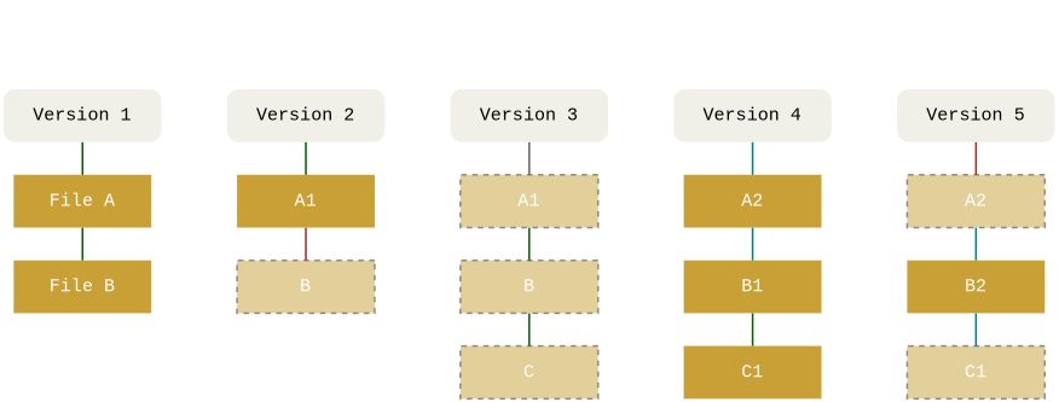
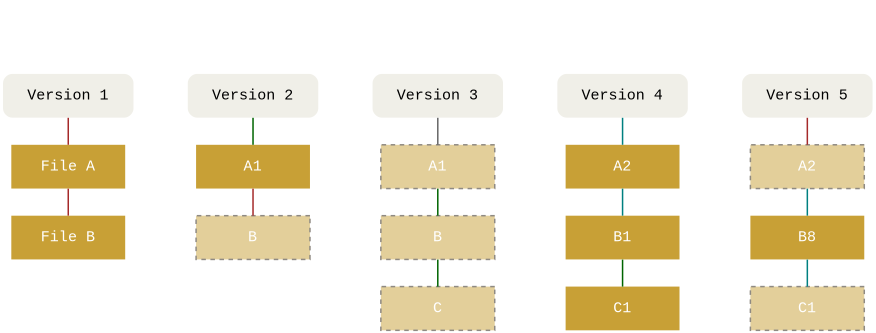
  digraph {
    nodesep=.5
    rankdir=LR
    ranksep=1
    node [color="#8f8a83" fillcolor="#c8a036" fontcolor="#ffffff" fontname="Menlo, Monaco, Consolas, Lucida Console, Courier New, monospace" fontsize=20 margin=".45,.25" penwidth=0 shape=box style=filled]
    edge [color="#8f8a83" dir=none penwidth=2 style=invis]
    n1 [label="File B" width=2.1]
    n2 [label="File A" width=2.1]
    n3 [fillcolor="#f0efe8" fontcolor="#000000" label="Version 1" style="rounded,filled" width=2.1]
    n4 [fillcolor="#c8a03680" label=B penwidth=2 style="dashed,filled" width=2.1]
    n5 [label=A1 width=2.1]
    n6 [fillcolor="#f0efe8" fontcolor="#000000" label="Version 2" style="rounded,filled" width=2.1]
    n7 [fillcolor="#c8a03680" label=C penwidth=2 style="dashed,filled" width=2.1]
    n8 [fillcolor="#c8a03680" label=B penwidth=2 style="dashed,filled" width=2.1]
    n9 [fillcolor="#c8a03680" label=A1 penwidth=2 style="dashed,filled" width=2.1]
    n10 [fillcolor="#f0efe8" fontcolor="#000000" label="Version 3" style="rounded,filled" width=2.1]
    n11 [label=C1 width=2.1]
    n12 [label=B1 width=2.1]
    n13 [label=A2 width=2.1]
    n14 [fillcolor="#f0efe8" fontcolor="#000000" label="Version 4" style="rounded,filled" width=2.1]
    n15 [fillcolor="#c8a03680" label=C1 penwidth=2 style="dashed,filled" width=2.1]
-   n16 [label=B2 width=2.1]
+   n16 [label=B8 width=2.1]
    n17 [fillcolor="#c8a03680" label=A2 penwidth=2 style="dashed,filled" width=2.1]
    n18 [fillcolor="#f0efe8" fontcolor="#000000" label="Version 5" style="rounded,filled" width=2.1]
    file_c_1 [style=invis width=2.1]
    subgraph sub_1 {
      rank=same
      n1
      n2
      n3
    }
    subgraph sub_2 {
      rank=same
      n4
      n5
      n6
    }
    subgraph sub_3 {
      rank=same
      n7
      n8
      n9
      n10
    }
    subgraph sub_4 {
      rank=same
      n11
      n12
      n13
      n14
    }
    subgraph sub_5 {
      rank=same
      n15
      n16
      n17
      n18
    }
    n1 -> n4
-   n2 -> n1 [color=darkgreen style=solid]
+   n2 -> n1 [color=brown style=solid]
    n2 -> n5
-   n3 -> n2 [color=darkgreen style=solid]
+   n3 -> n2 [color=brown style=solid]
    n3 -> n6
    n4 -> n8
    n5 -> n4 [color=brown style=solid]
    n5 -> n9
    n6 -> n5 [color=darkgreen style=solid]
    n6 -> n10
    n7 -> n11
    n8 -> n7 [color=darkgreen style=solid]
    n8 -> n12
    n9 -> n8 [color=darkgreen style=solid]
    n9 -> n13
    n10 -> n9 [color=gray40 style=solid]
    n10 -> n14
    n11 -> n15
    n12 -> n11 [color=darkgreen style=solid]
    n12 -> n16
    n13 -> n12 [color=teal style=solid]
    n13 -> n17
    n14 -> n13 [color=teal style=solid]
    n14 -> n18
    n16 -> n15 [color=teal style=solid]
    n17 -> n16 [color=teal style=solid]
    n18 -> n17 [color=brown style=solid]
  }
